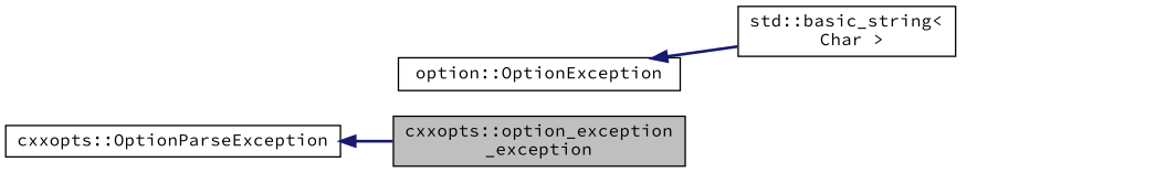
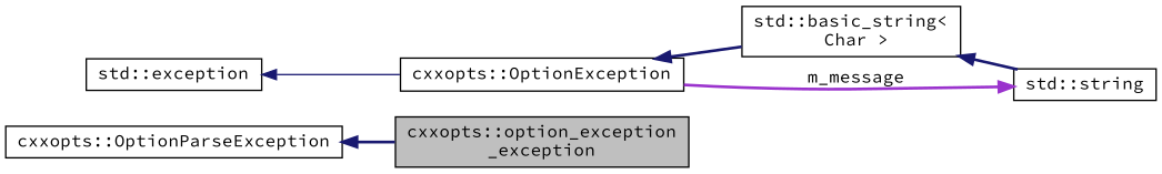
  digraph {
    fontname="Source Code Pro"
    rankdir=LR
    node [color=black fillcolor=white fontname="Source Code Pro" fontsize=12 shape=record style=filled]
    edge [color=midnightblue dir=back fontname="Source Code Pro" fontsize=12 labelfontname=Helvetica labelfontsize=12 style=bold]
    n1 [fillcolor=grey75 fontcolor=black height=0.2 label="cxxopts::option_exception\l_exception" width=0.4]
    n2 [height=0.2 label="cxxopts::OptionParseException" width=0.4]
-   n3 [height=0.2 label="option::OptionException" width=0.4]
+   n3 [height=0.2 label="cxxopts::OptionException" width=0.4]
    n4 [height=0.2 label="std::basic_string\<\l Char \>" width=0.4]
+   n5 [height=0.2 label="std::exception" width=0.4]
+   n6 [height=0.2 label="std::string" width=0.4]
    n2 -> n1
    n3 -> n4
+   n4 -> n6
+   n5 -> n3 [style=solid]
+   n6 -> n3 [color=darkorchid3 label=" m_message"]
  }
